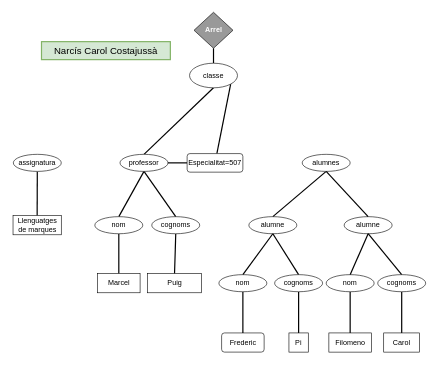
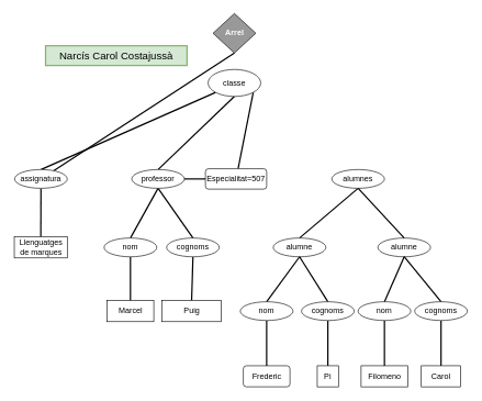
  <mxCell id="0" />
  <mxCell id="1" parent="0" />
  <mxCell id="2" value="" style="edgeStyle=none;curved=1;rounded=0;orthogonalLoop=1;jettySize=auto;html=1;fontSize=12;startSize=8;endSize=8;exitX=0.5;exitY=1;exitDx=0;exitDy=0;entryX=0.5;entryY=0;entryDx=0;entryDy=0;endArrow=none;endFill=0;strokeWidth=2;" edge="1" parent="1" source="11" target="9"><mxGeometry relative="1" as="geometry" /></mxCell>
  <mxCell id="3" value="" style="edgeStyle=none;curved=1;rounded=0;orthogonalLoop=1;jettySize=auto;html=1;fontSize=12;startSize=8;endSize=8;exitX=1;exitY=1;exitDx=0;exitDy=0;endArrow=none;endFill=0;strokeWidth=2;" edge="1" parent="1" source="11" target="26"><mxGeometry relative="1" as="geometry" /></mxCell>
- <mxCell id="4" style="edgeStyle=none;curved=1;rounded=0;orthogonalLoop=1;jettySize=auto;html=1;exitX=0.5;exitY=1;exitDx=0;exitDy=0;entryX=0.5;entryY=0;entryDx=0;entryDy=0;fontSize=12;startSize=8;endSize=8;endArrow=none;endFill=0;strokeWidth=2;" edge="1" parent="1" source="5" target="11"><mxGeometry relative="1" as="geometry" /></mxCell>
+ <mxCell id="4" style="edgeStyle=none;curved=1;rounded=0;orthogonalLoop=1;jettySize=auto;html=1;exitX=0.5;exitY=1;exitDx=0;exitDy=0;fontSize=12;startSize=8;endSize=8;endArrow=none;endFill=0;strokeWidth=2;" edge="1" parent="1" source="5" target="19"><mxGeometry relative="1" as="geometry" /></mxCell>
  <mxCell id="5" value="Arrel" style="rhombus;whiteSpace=wrap;html=1;fillColor=#999999;strokeColor=#000000;fontColor=#FFFFFF;fontStyle=1" vertex="1" parent="1"><mxGeometry x="322.5" y="20" width="65" height="60" as="geometry" /></mxCell>
  <mxCell id="6" value="" style="edgeStyle=none;curved=1;rounded=0;orthogonalLoop=1;jettySize=auto;html=1;fontSize=12;startSize=8;endSize=8;entryX=0.5;entryY=0;entryDx=0;entryDy=0;exitX=0.5;exitY=1;exitDx=0;exitDy=0;endArrow=none;endFill=0;strokeWidth=2;" edge="1" parent="1" source="9" target="13"><mxGeometry relative="1" as="geometry"><mxPoint x="108" y="354" as="targetPoint" /></mxGeometry></mxCell>
  <mxCell id="7" style="edgeStyle=none;curved=1;rounded=0;orthogonalLoop=1;jettySize=auto;html=1;entryX=0.5;entryY=0;entryDx=0;entryDy=0;fontSize=12;startSize=8;endSize=8;exitX=0.5;exitY=1;exitDx=0;exitDy=0;endArrow=none;endFill=0;strokeWidth=2;" edge="1" parent="1" source="9" target="15"><mxGeometry relative="1" as="geometry" /></mxCell>
  <mxCell id="8" style="edgeStyle=none;curved=1;rounded=0;orthogonalLoop=1;jettySize=auto;html=1;exitX=1;exitY=0.5;exitDx=0;exitDy=0;entryX=0;entryY=0.5;entryDx=0;entryDy=0;fontSize=12;startSize=8;endSize=8;endArrow=none;endFill=0;strokeWidth=2;" edge="1" parent="1" source="9" target="26"><mxGeometry relative="1" as="geometry" /></mxCell>
  <mxCell id="9" value="professor" style="ellipse;whiteSpace=wrap;html=1;" vertex="1" parent="1"><mxGeometry x="199" y="257" width="80" height="28.5" as="geometry" /></mxCell>
+ <mxCell id="10" style="edgeStyle=none;curved=1;rounded=0;orthogonalLoop=1;jettySize=auto;html=1;entryX=0.5;entryY=0;entryDx=0;entryDy=0;fontSize=12;startSize=8;endSize=8;exitX=0;exitY=1;exitDx=0;exitDy=0;endArrow=none;endFill=0;strokeWidth=2;" edge="1" parent="1" source="11" target="19"><mxGeometry relative="1" as="geometry" /></mxCell>
  <mxCell id="11" value="classe" style="ellipse;whiteSpace=wrap;html=1;" vertex="1" parent="1"><mxGeometry x="315" y="105" width="80" height="41" as="geometry" /></mxCell>
  <mxCell id="12" style="edgeStyle=none;curved=1;rounded=0;orthogonalLoop=1;jettySize=auto;html=1;exitX=0.5;exitY=1;exitDx=0;exitDy=0;entryX=0.5;entryY=0;entryDx=0;entryDy=0;fontSize=12;startSize=8;endSize=8;endArrow=none;endFill=0;strokeWidth=2;" edge="1" parent="1" source="13" target="23"><mxGeometry relative="1" as="geometry" /></mxCell>
  <mxCell id="13" value="nom" style="ellipse;whiteSpace=wrap;html=1;" vertex="1" parent="1"><mxGeometry x="157" y="361" width="80" height="28.5" as="geometry" /></mxCell>
  <mxCell id="14" style="edgeStyle=none;curved=1;rounded=0;orthogonalLoop=1;jettySize=auto;html=1;exitX=0.5;exitY=1;exitDx=0;exitDy=0;entryX=0.5;entryY=0;entryDx=0;entryDy=0;fontSize=12;startSize=8;endSize=8;endArrow=none;endFill=0;strokeWidth=2;" edge="1" parent="1" source="15" target="24"><mxGeometry relative="1" as="geometry" /></mxCell>
  <mxCell id="15" value="cognoms" style="ellipse;whiteSpace=wrap;html=1;" vertex="1" parent="1"><mxGeometry x="252" y="361" width="80" height="28.5" as="geometry" /></mxCell>
  <mxCell id="16" style="edgeStyle=none;curved=1;rounded=0;orthogonalLoop=1;jettySize=auto;html=1;exitX=0.5;exitY=1;exitDx=0;exitDy=0;entryX=0.5;entryY=0;entryDx=0;entryDy=0;fontSize=12;startSize=8;endSize=8;endArrow=none;endFill=0;strokeWidth=2;" edge="1" parent="1" source="17" target="20"><mxGeometry relative="1" as="geometry" /></mxCell>
  <mxCell id="17" value="alumnes" style="ellipse;whiteSpace=wrap;html=1;" vertex="1" parent="1"><mxGeometry x="503" y="257" width="80" height="28.5" as="geometry" /></mxCell>
  <mxCell id="18" style="edgeStyle=none;curved=1;rounded=0;orthogonalLoop=1;jettySize=auto;html=1;exitX=0.5;exitY=1;exitDx=0;exitDy=0;entryX=0.5;entryY=0;entryDx=0;entryDy=0;fontSize=12;startSize=8;endSize=8;endArrow=none;endFill=0;strokeWidth=2;" edge="1" parent="1" source="19" target="25"><mxGeometry relative="1" as="geometry" /></mxCell>
  <mxCell id="19" value="assignatura" style="ellipse;whiteSpace=wrap;html=1;" vertex="1" parent="1"><mxGeometry x="21" y="257" width="80" height="28.5" as="geometry" /></mxCell>
  <mxCell id="20" value="alumne" style="ellipse;whiteSpace=wrap;html=1;" vertex="1" parent="1"><mxGeometry x="414" y="361" width="80" height="28.5" as="geometry" /></mxCell>
  <mxCell id="21" value="alumne" style="ellipse;whiteSpace=wrap;html=1;" vertex="1" parent="1"><mxGeometry x="573" y="361" width="80" height="28.5" as="geometry" /></mxCell>
  <mxCell id="22" style="edgeStyle=none;curved=1;rounded=0;orthogonalLoop=1;jettySize=auto;html=1;exitX=0.5;exitY=1;exitDx=0;exitDy=0;entryX=0.5;entryY=0;entryDx=0;entryDy=0;fontSize=12;startSize=8;endSize=8;endArrow=none;endFill=0;strokeWidth=2;" edge="1" parent="1" source="17" target="21"><mxGeometry relative="1" as="geometry" /></mxCell>
  <mxCell id="23" value="Marcel" style="rounded=0;whiteSpace=wrap;html=1;" vertex="1" parent="1"><mxGeometry x="161.5" y="456" width="71" height="32" as="geometry" /></mxCell>
  <mxCell id="24" value="Puig" style="rounded=0;whiteSpace=wrap;html=1;" vertex="1" parent="1"><mxGeometry x="244.75" y="456" width="90.5" height="32" as="geometry" /></mxCell>
  <mxCell id="25" value="Llenguatges de marques" style="rounded=0;whiteSpace=wrap;html=1;" vertex="1" parent="1"><mxGeometry x="20.5" y="359.25" width="80.5" height="32" as="geometry" /></mxCell>
  <mxCell id="26" value="Especialitat=507" style="rounded=1;whiteSpace=wrap;html=1;" vertex="1" parent="1"><mxGeometry x="311" y="255.75" width="93" height="31" as="geometry" /></mxCell>
  <mxCell id="27" value="" style="edgeStyle=none;curved=1;rounded=0;orthogonalLoop=1;jettySize=auto;html=1;fontSize=12;startSize=8;endSize=8;entryX=0.5;entryY=0;entryDx=0;entryDy=0;exitX=0.5;exitY=1;exitDx=0;exitDy=0;endArrow=none;endFill=0;strokeWidth=2;" edge="1" parent="1" target="30" source="20"><mxGeometry relative="1" as="geometry"><mxPoint x="309" y="579" as="targetPoint" /><mxPoint x="410" y="511" as="sourcePoint" /></mxGeometry></mxCell>
  <mxCell id="28" style="edgeStyle=none;curved=1;rounded=0;orthogonalLoop=1;jettySize=auto;html=1;entryX=0.5;entryY=0;entryDx=0;entryDy=0;fontSize=12;startSize=8;endSize=8;exitX=0.5;exitY=1;exitDx=0;exitDy=0;endArrow=none;endFill=0;strokeWidth=2;" edge="1" parent="1" target="32" source="20"><mxGeometry relative="1" as="geometry"><mxPoint x="410" y="511" as="sourcePoint" /></mxGeometry></mxCell>
  <mxCell id="29" style="edgeStyle=none;curved=1;rounded=0;orthogonalLoop=1;jettySize=auto;html=1;exitX=0.5;exitY=1;exitDx=0;exitDy=0;entryX=0.5;entryY=0;entryDx=0;entryDy=0;fontSize=12;startSize=8;endSize=8;endArrow=none;endFill=0;strokeWidth=2;" edge="1" parent="1" source="30" target="33"><mxGeometry relative="1" as="geometry" /></mxCell>
  <mxCell id="30" value="nom" style="ellipse;whiteSpace=wrap;html=1;" vertex="1" parent="1"><mxGeometry x="364" y="457.75" width="80" height="28.5" as="geometry" /></mxCell>
  <mxCell id="31" style="edgeStyle=none;curved=1;rounded=0;orthogonalLoop=1;jettySize=auto;html=1;exitX=0.5;exitY=1;exitDx=0;exitDy=0;entryX=0.5;entryY=0;entryDx=0;entryDy=0;fontSize=12;startSize=8;endSize=8;endArrow=none;endFill=0;strokeWidth=2;" edge="1" parent="1" source="32" target="34"><mxGeometry relative="1" as="geometry" /></mxCell>
  <mxCell id="32" value="cognoms" style="ellipse;whiteSpace=wrap;html=1;" vertex="1" parent="1"><mxGeometry x="457" y="457.75" width="80" height="28.5" as="geometry" /></mxCell>
  <mxCell id="33" value="Frederic" style="whiteSpace=wrap;html=1;rounded=1;" vertex="1" parent="1"><mxGeometry x="368.5" y="555" width="71" height="32" as="geometry" /></mxCell>
  <mxCell id="34" value="Pi" style="rounded=0;whiteSpace=wrap;html=1;" vertex="1" parent="1"><mxGeometry x="480.87" y="555" width="32.25" height="32" as="geometry" /></mxCell>
  <mxCell id="35" value="" style="edgeStyle=none;curved=1;rounded=0;orthogonalLoop=1;jettySize=auto;html=1;fontSize=12;startSize=8;endSize=8;entryX=0.5;entryY=0;entryDx=0;entryDy=0;exitX=0.5;exitY=1;exitDx=0;exitDy=0;endArrow=none;endFill=0;strokeWidth=2;" edge="1" parent="1" target="38" source="21"><mxGeometry relative="1" as="geometry"><mxPoint x="503" y="485" as="targetPoint" /><mxPoint x="604" y="417" as="sourcePoint" /></mxGeometry></mxCell>
  <mxCell id="36" style="edgeStyle=none;curved=1;rounded=0;orthogonalLoop=1;jettySize=auto;html=1;entryX=0.5;entryY=0;entryDx=0;entryDy=0;fontSize=12;startSize=8;endSize=8;exitX=0.5;exitY=1;exitDx=0;exitDy=0;endArrow=none;endFill=0;strokeWidth=2;" edge="1" parent="1" target="40" source="21"><mxGeometry relative="1" as="geometry"><mxPoint x="604" y="417" as="sourcePoint" /></mxGeometry></mxCell>
  <mxCell id="37" style="edgeStyle=none;curved=1;rounded=0;orthogonalLoop=1;jettySize=auto;html=1;exitX=0.5;exitY=1;exitDx=0;exitDy=0;entryX=0.5;entryY=0;entryDx=0;entryDy=0;fontSize=12;startSize=8;endSize=8;endArrow=none;endFill=0;strokeWidth=2;" edge="1" parent="1" source="38" target="41"><mxGeometry relative="1" as="geometry" /></mxCell>
  <mxCell id="38" value="nom" style="ellipse;whiteSpace=wrap;html=1;" vertex="1" parent="1"><mxGeometry x="543" y="457.75" width="80" height="28.5" as="geometry" /></mxCell>
  <mxCell id="39" style="edgeStyle=none;curved=1;rounded=0;orthogonalLoop=1;jettySize=auto;html=1;exitX=0.5;exitY=1;exitDx=0;exitDy=0;entryX=0.5;entryY=0;entryDx=0;entryDy=0;fontSize=12;startSize=8;endSize=8;endArrow=none;endFill=0;strokeWidth=2;" edge="1" parent="1" source="40" target="42"><mxGeometry relative="1" as="geometry" /></mxCell>
  <mxCell id="40" value="cognoms" style="ellipse;whiteSpace=wrap;html=1;" vertex="1" parent="1"><mxGeometry x="629" y="457.75" width="80" height="28.5" as="geometry" /></mxCell>
  <mxCell id="41" value="Filomeno" style="rounded=0;whiteSpace=wrap;html=1;" vertex="1" parent="1"><mxGeometry x="547.5" y="555" width="71" height="32" as="geometry" /></mxCell>
  <mxCell id="42" value="Carol" style="rounded=0;whiteSpace=wrap;html=1;" vertex="1" parent="1"><mxGeometry x="639" y="555" width="60" height="32" as="geometry" /></mxCell>
  <mxCell id="43" value="Narcís Carol Costajussà" style="text;html=1;align=center;verticalAlign=middle;whiteSpace=wrap;rounded=0;fontSize=16;strokeColor=#82b366;strokeWidth=2;fillColor=#d5e8d4;" vertex="1" parent="1"><mxGeometry x="68" y="69" width="215" height="30" as="geometry" /></mxCell>
